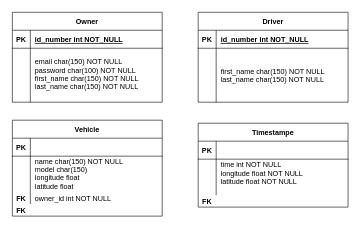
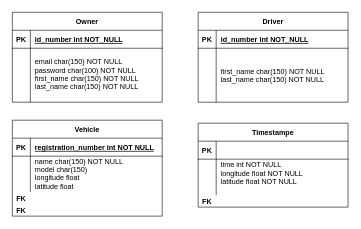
  <mxCell id="0" />
  <mxCell id="1" parent="0" />
  <mxCell id="2" value="Vehicle" style="shape=table;startSize=30;container=1;collapsible=1;childLayout=tableLayout;fixedRows=1;rowLines=0;fontStyle=1;align=center;resizeLast=1;" vertex="1" parent="1"><mxGeometry x="20" y="200" width="250" height="160" as="geometry" /></mxCell>
  <mxCell id="3" value="" style="shape=partialRectangle;collapsible=0;dropTarget=0;pointerEvents=0;fillColor=none;points=[[0,0.5],[1,0.5]];portConstraint=eastwest;top=0;left=0;right=0;bottom=1;" vertex="1" parent="2"><mxGeometry y="30" width="250" height="30" as="geometry" /></mxCell>
  <mxCell id="4" value="PK" style="shape=partialRectangle;overflow=hidden;connectable=0;fillColor=none;top=0;left=0;bottom=0;right=0;fontStyle=1;" vertex="1" parent="3"><mxGeometry width="30" height="30" as="geometry"><mxRectangle width="30" height="30" as="alternateBounds" /></mxGeometry></mxCell>
+ <mxCell id="5" value="registration_number int NOT NULL" style="shape=partialRectangle;overflow=hidden;connectable=0;fillColor=none;top=0;left=0;bottom=0;right=0;align=left;spacingLeft=6;fontStyle=5;" vertex="1" parent="3"><mxGeometry x="30" width="220" height="30" as="geometry"><mxRectangle width="220" height="30" as="alternateBounds" /></mxGeometry></mxCell>
  <mxCell id="6" value="" style="shape=partialRectangle;collapsible=0;dropTarget=0;pointerEvents=0;fillColor=none;points=[[0,0.5],[1,0.5]];portConstraint=eastwest;top=0;left=0;right=0;bottom=0;perimeterSpacing=0;" vertex="1" parent="2"><mxGeometry y="60" width="250" height="60" as="geometry" /></mxCell>
  <mxCell id="7" value="" style="shape=partialRectangle;overflow=hidden;connectable=0;fillColor=none;top=0;left=0;bottom=0;right=0;" vertex="1" parent="6"><mxGeometry width="30" height="60" as="geometry"><mxRectangle width="30" height="60" as="alternateBounds" /></mxGeometry></mxCell>
  <mxCell id="8" value="name char(150) NOT NULL&#10;model char(150)&#10;longitude float&#10;latitude float&#10;&#10;" style="shape=partialRectangle;overflow=hidden;connectable=0;fillColor=none;top=0;left=0;bottom=0;right=0;align=left;spacingLeft=6;" vertex="1" parent="6"><mxGeometry x="30" width="220" height="60" as="geometry"><mxRectangle width="220" height="60" as="alternateBounds" /></mxGeometry></mxCell>
  <mxCell id="9" value="" style="shape=partialRectangle;collapsible=0;dropTarget=0;pointerEvents=0;fillColor=none;points=[[0,0.5],[1,0.5]];portConstraint=eastwest;top=0;left=0;right=0;bottom=0;" vertex="1" parent="2"><mxGeometry y="120" width="250" height="20" as="geometry" /></mxCell>
  <mxCell id="10" value="FK" style="shape=partialRectangle;overflow=hidden;connectable=0;fillColor=none;top=0;left=0;bottom=0;right=0;fontStyle=1" vertex="1" parent="9"><mxGeometry width="30" height="20" as="geometry"><mxRectangle width="30" height="20" as="alternateBounds" /></mxGeometry></mxCell>
- <mxCell id="11" value="owner_id int NOT NULL" style="shape=partialRectangle;overflow=hidden;connectable=0;fillColor=none;top=0;left=0;bottom=0;right=0;align=left;spacingLeft=6;" vertex="1" parent="9"><mxGeometry x="30" width="220" height="20" as="geometry"><mxRectangle width="220" height="20" as="alternateBounds" /></mxGeometry></mxCell>
  <mxCell id="12" value="" style="shape=partialRectangle;collapsible=0;dropTarget=0;pointerEvents=0;fillColor=none;points=[[0,0.5],[1,0.5]];portConstraint=eastwest;top=0;left=0;right=0;bottom=0;" vertex="1" parent="2"><mxGeometry y="140" width="250" height="20" as="geometry" /></mxCell>
  <mxCell id="13" value="FK" style="shape=partialRectangle;overflow=hidden;connectable=0;fillColor=none;top=0;left=0;bottom=0;right=0;fontStyle=1" vertex="1" parent="12"><mxGeometry width="30" height="20" as="geometry"><mxRectangle width="30" height="20" as="alternateBounds" /></mxGeometry></mxCell>
  <mxCell id="14" value="Timestampe" style="shape=table;startSize=30;container=1;collapsible=1;childLayout=tableLayout;fixedRows=1;rowLines=0;fontStyle=1;align=center;resizeLast=1;" vertex="1" parent="1"><mxGeometry x="330" y="205" width="250" height="140" as="geometry" /></mxCell>
  <mxCell id="15" value="" style="shape=partialRectangle;collapsible=0;dropTarget=0;pointerEvents=0;fillColor=none;points=[[0,0.5],[1,0.5]];portConstraint=eastwest;top=0;left=0;right=0;bottom=1;" vertex="1" parent="14"><mxGeometry y="30" width="250" height="30" as="geometry" /></mxCell>
  <mxCell id="16" value="PK" style="shape=partialRectangle;overflow=hidden;connectable=0;fillColor=none;top=0;left=0;bottom=0;right=0;fontStyle=1;" vertex="1" parent="15"><mxGeometry width="30" height="30" as="geometry"><mxRectangle width="30" height="30" as="alternateBounds" /></mxGeometry></mxCell>
  <mxCell id="17" value="" style="shape=partialRectangle;collapsible=0;dropTarget=0;pointerEvents=0;fillColor=none;points=[[0,0.5],[1,0.5]];portConstraint=eastwest;top=0;left=0;right=0;bottom=0;" vertex="1" parent="14"><mxGeometry y="60" width="250" height="60" as="geometry" /></mxCell>
  <mxCell id="18" value="" style="shape=partialRectangle;overflow=hidden;connectable=0;fillColor=none;top=0;left=0;bottom=0;right=0;" vertex="1" parent="17"><mxGeometry width="30" height="60" as="geometry"><mxRectangle width="30" height="60" as="alternateBounds" /></mxGeometry></mxCell>
  <mxCell id="19" value="time int NOT NULL&#10;longitude float NOT NULL&#10;latitude float NOT NULL&#10;" style="shape=partialRectangle;overflow=hidden;connectable=0;fillColor=none;top=0;left=0;bottom=0;right=0;align=left;spacingLeft=6;" vertex="1" parent="17"><mxGeometry x="30" width="220" height="60" as="geometry"><mxRectangle width="220" height="60" as="alternateBounds" /></mxGeometry></mxCell>
  <mxCell id="20" value="" style="shape=partialRectangle;collapsible=0;dropTarget=0;pointerEvents=0;fillColor=none;points=[[0,0.5],[1,0.5]];portConstraint=eastwest;top=0;left=0;right=0;bottom=0;" vertex="1" parent="14"><mxGeometry y="120" width="250" height="20" as="geometry" /></mxCell>
  <mxCell id="21" value="FK" style="shape=partialRectangle;overflow=hidden;connectable=0;fillColor=none;top=0;left=0;bottom=0;right=0;fontStyle=1" vertex="1" parent="20"><mxGeometry width="30" height="20" as="geometry"><mxRectangle width="30" height="20" as="alternateBounds" /></mxGeometry></mxCell>
  <mxCell id="22" value="Owner" style="shape=table;startSize=30;container=1;collapsible=1;childLayout=tableLayout;fixedRows=1;rowLines=0;fontStyle=1;align=center;resizeLast=1;" vertex="1" parent="1"><mxGeometry x="20" y="20" width="250" height="150" as="geometry" /></mxCell>
  <mxCell id="23" value="" style="shape=partialRectangle;collapsible=0;dropTarget=0;pointerEvents=0;fillColor=none;points=[[0,0.5],[1,0.5]];portConstraint=eastwest;top=0;left=0;right=0;bottom=1;" vertex="1" parent="22"><mxGeometry y="30" width="250" height="30" as="geometry" /></mxCell>
  <mxCell id="24" value="PK" style="shape=partialRectangle;overflow=hidden;connectable=0;fillColor=none;top=0;left=0;bottom=0;right=0;fontStyle=1;" vertex="1" parent="23"><mxGeometry width="30" height="30" as="geometry"><mxRectangle width="30" height="30" as="alternateBounds" /></mxGeometry></mxCell>
  <mxCell id="25" value="id_number int NOT_NULL" style="shape=partialRectangle;overflow=hidden;connectable=0;fillColor=none;top=0;left=0;bottom=0;right=0;align=left;spacingLeft=6;fontStyle=5;" vertex="1" parent="23"><mxGeometry x="30" width="220" height="30" as="geometry"><mxRectangle width="220" height="30" as="alternateBounds" /></mxGeometry></mxCell>
  <mxCell id="26" value="" style="shape=partialRectangle;collapsible=0;dropTarget=0;pointerEvents=0;fillColor=none;points=[[0,0.5],[1,0.5]];portConstraint=eastwest;top=0;left=0;right=0;bottom=0;" vertex="1" parent="22"><mxGeometry y="60" width="250" height="90" as="geometry" /></mxCell>
  <mxCell id="27" value="" style="shape=partialRectangle;overflow=hidden;connectable=0;fillColor=none;top=0;left=0;bottom=0;right=0;" vertex="1" parent="26"><mxGeometry width="30" height="90" as="geometry"><mxRectangle width="30" height="90" as="alternateBounds" /></mxGeometry></mxCell>
  <mxCell id="28" value="&#10;email char(150) NOT NULL&#10;password char(100) NOT NULL&#10;first_name char(150) NOT NULL&#10;last_name char(150) NOT NULL&#10;&#10;&#10;" style="shape=partialRectangle;overflow=hidden;connectable=0;fillColor=none;top=0;left=0;bottom=0;right=0;align=left;spacingLeft=6;" vertex="1" parent="26"><mxGeometry x="30" width="220" height="90" as="geometry"><mxRectangle width="220" height="90" as="alternateBounds" /></mxGeometry></mxCell>
  <mxCell id="29" value="Driver" style="shape=table;startSize=30;container=1;collapsible=1;childLayout=tableLayout;fixedRows=1;rowLines=0;fontStyle=1;align=center;resizeLast=1;" vertex="1" parent="1"><mxGeometry x="330" y="20" width="250" height="150" as="geometry" /></mxCell>
  <mxCell id="30" value="" style="shape=partialRectangle;collapsible=0;dropTarget=0;pointerEvents=0;fillColor=none;points=[[0,0.5],[1,0.5]];portConstraint=eastwest;top=0;left=0;right=0;bottom=1;" vertex="1" parent="29"><mxGeometry y="30" width="250" height="30" as="geometry" /></mxCell>
  <mxCell id="31" value="PK" style="shape=partialRectangle;overflow=hidden;connectable=0;fillColor=none;top=0;left=0;bottom=0;right=0;fontStyle=1;" vertex="1" parent="30"><mxGeometry width="30" height="30" as="geometry"><mxRectangle width="30" height="30" as="alternateBounds" /></mxGeometry></mxCell>
  <mxCell id="32" value="id_number int NOT_NULL" style="shape=partialRectangle;overflow=hidden;connectable=0;fillColor=none;top=0;left=0;bottom=0;right=0;align=left;spacingLeft=6;fontStyle=5;" vertex="1" parent="30"><mxGeometry x="30" width="220" height="30" as="geometry"><mxRectangle width="220" height="30" as="alternateBounds" /></mxGeometry></mxCell>
  <mxCell id="33" value="" style="shape=partialRectangle;collapsible=0;dropTarget=0;pointerEvents=0;fillColor=none;points=[[0,0.5],[1,0.5]];portConstraint=eastwest;top=0;left=0;right=0;bottom=0;" vertex="1" parent="29"><mxGeometry y="60" width="250" height="90" as="geometry" /></mxCell>
  <mxCell id="34" value="" style="shape=partialRectangle;overflow=hidden;connectable=0;fillColor=none;top=0;left=0;bottom=0;right=0;" vertex="1" parent="33"><mxGeometry width="30" height="90" as="geometry"><mxRectangle width="30" height="90" as="alternateBounds" /></mxGeometry></mxCell>
  <mxCell id="35" value="first_name char(150) NOT NULL&#10;last_name char(150) NOT NULL" style="shape=partialRectangle;overflow=hidden;connectable=0;fillColor=none;top=0;left=0;bottom=0;right=0;align=left;spacingLeft=6;" vertex="1" parent="33"><mxGeometry x="30" width="220" height="90" as="geometry"><mxRectangle width="220" height="90" as="alternateBounds" /></mxGeometry></mxCell>
